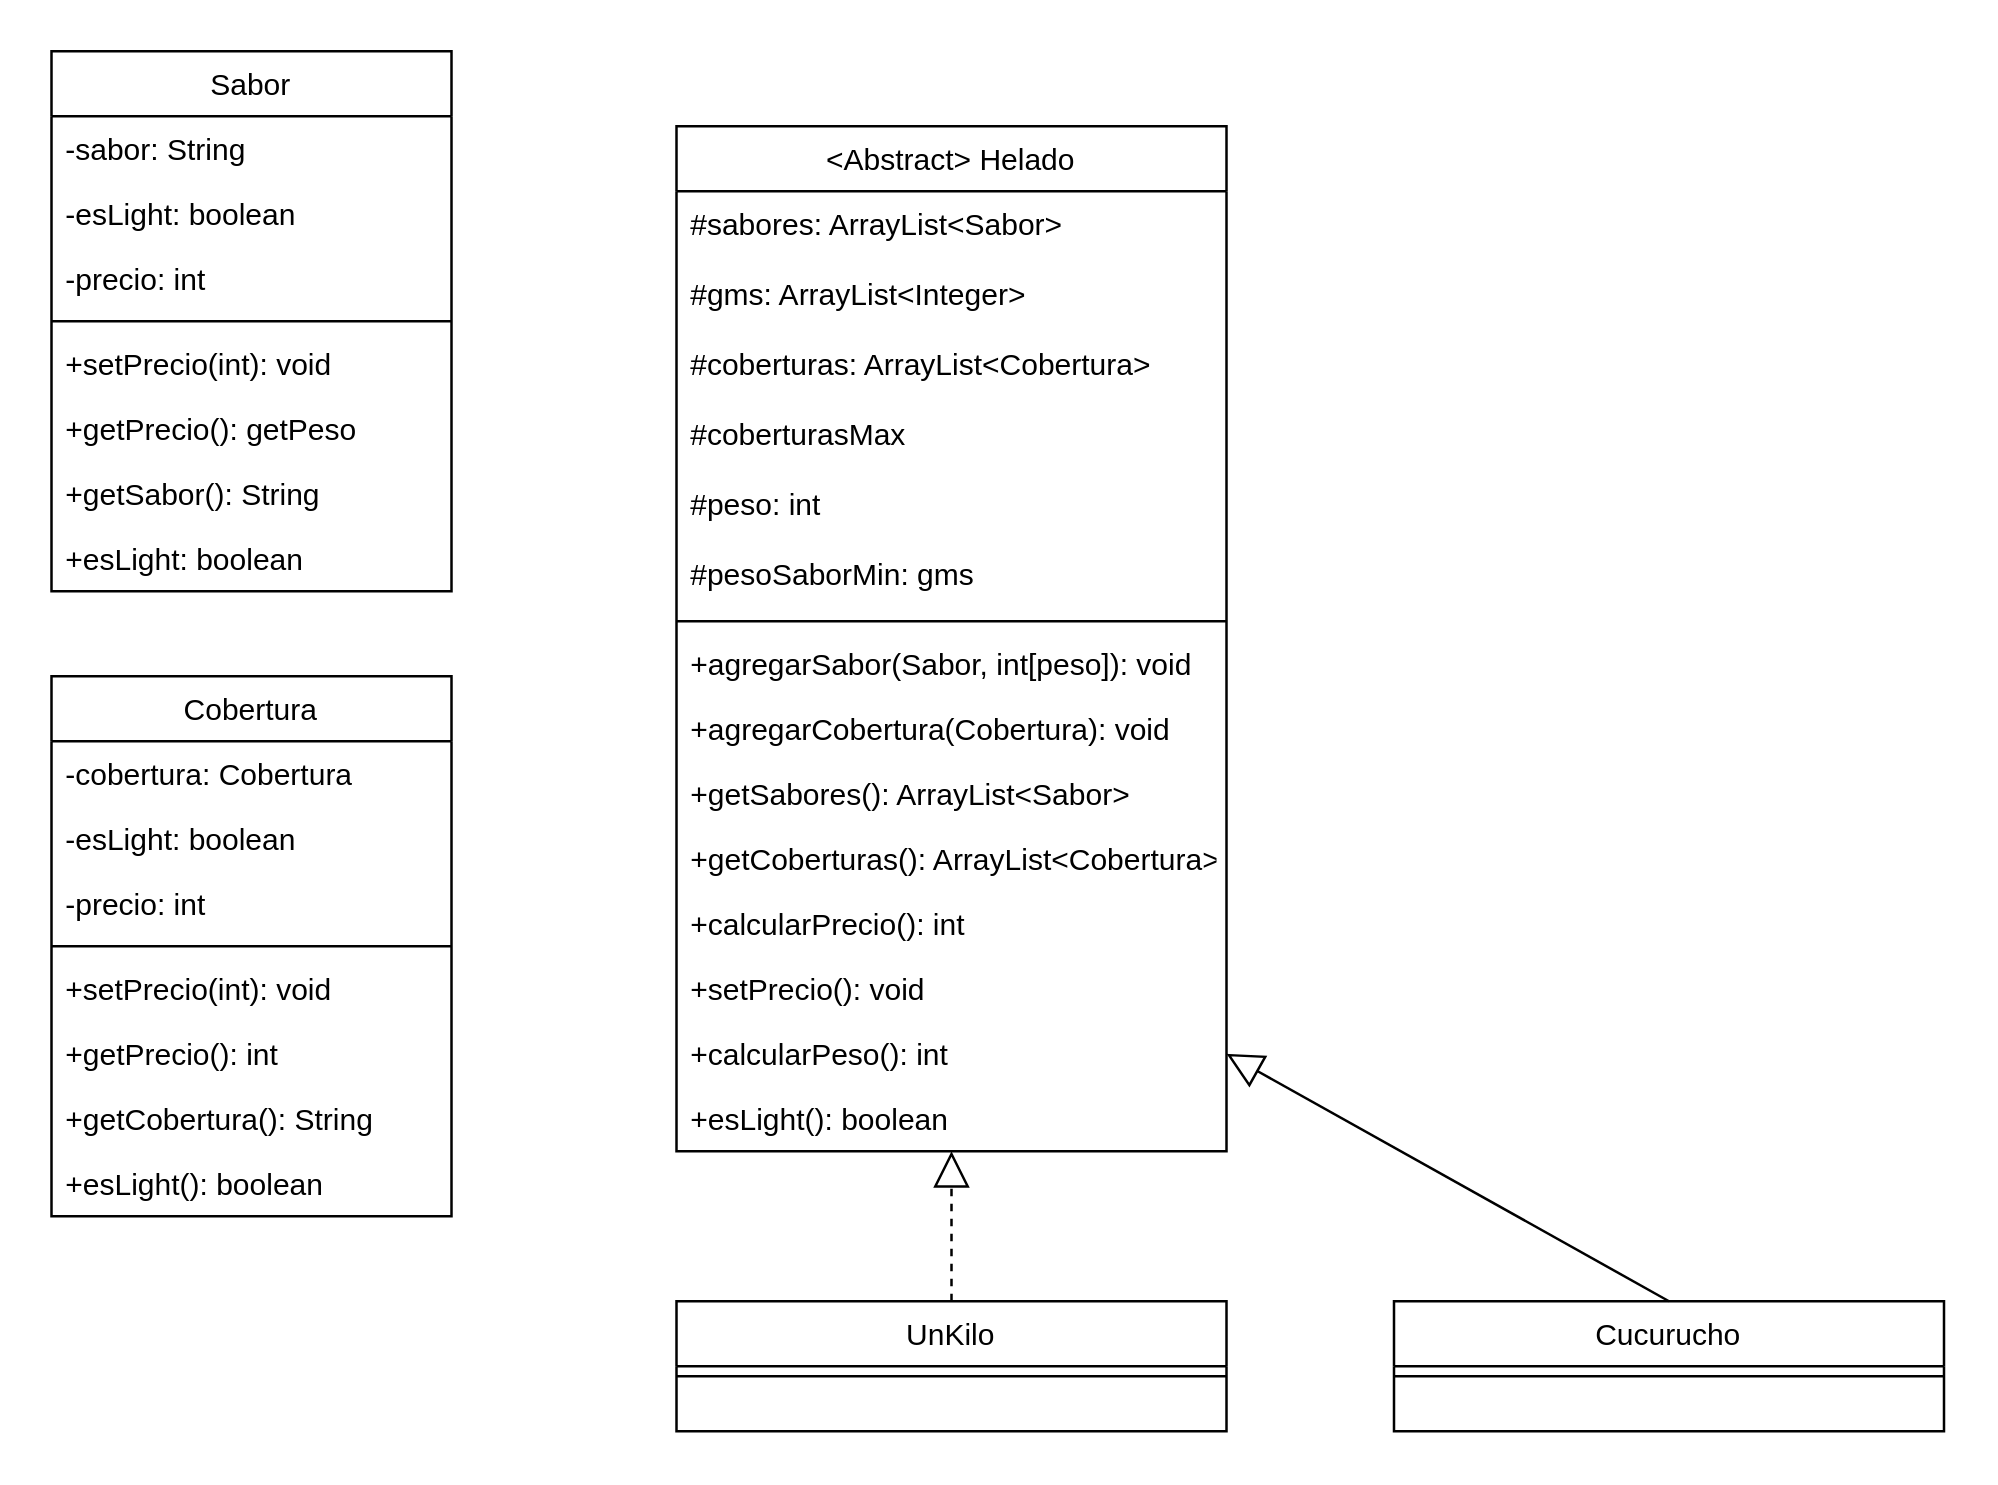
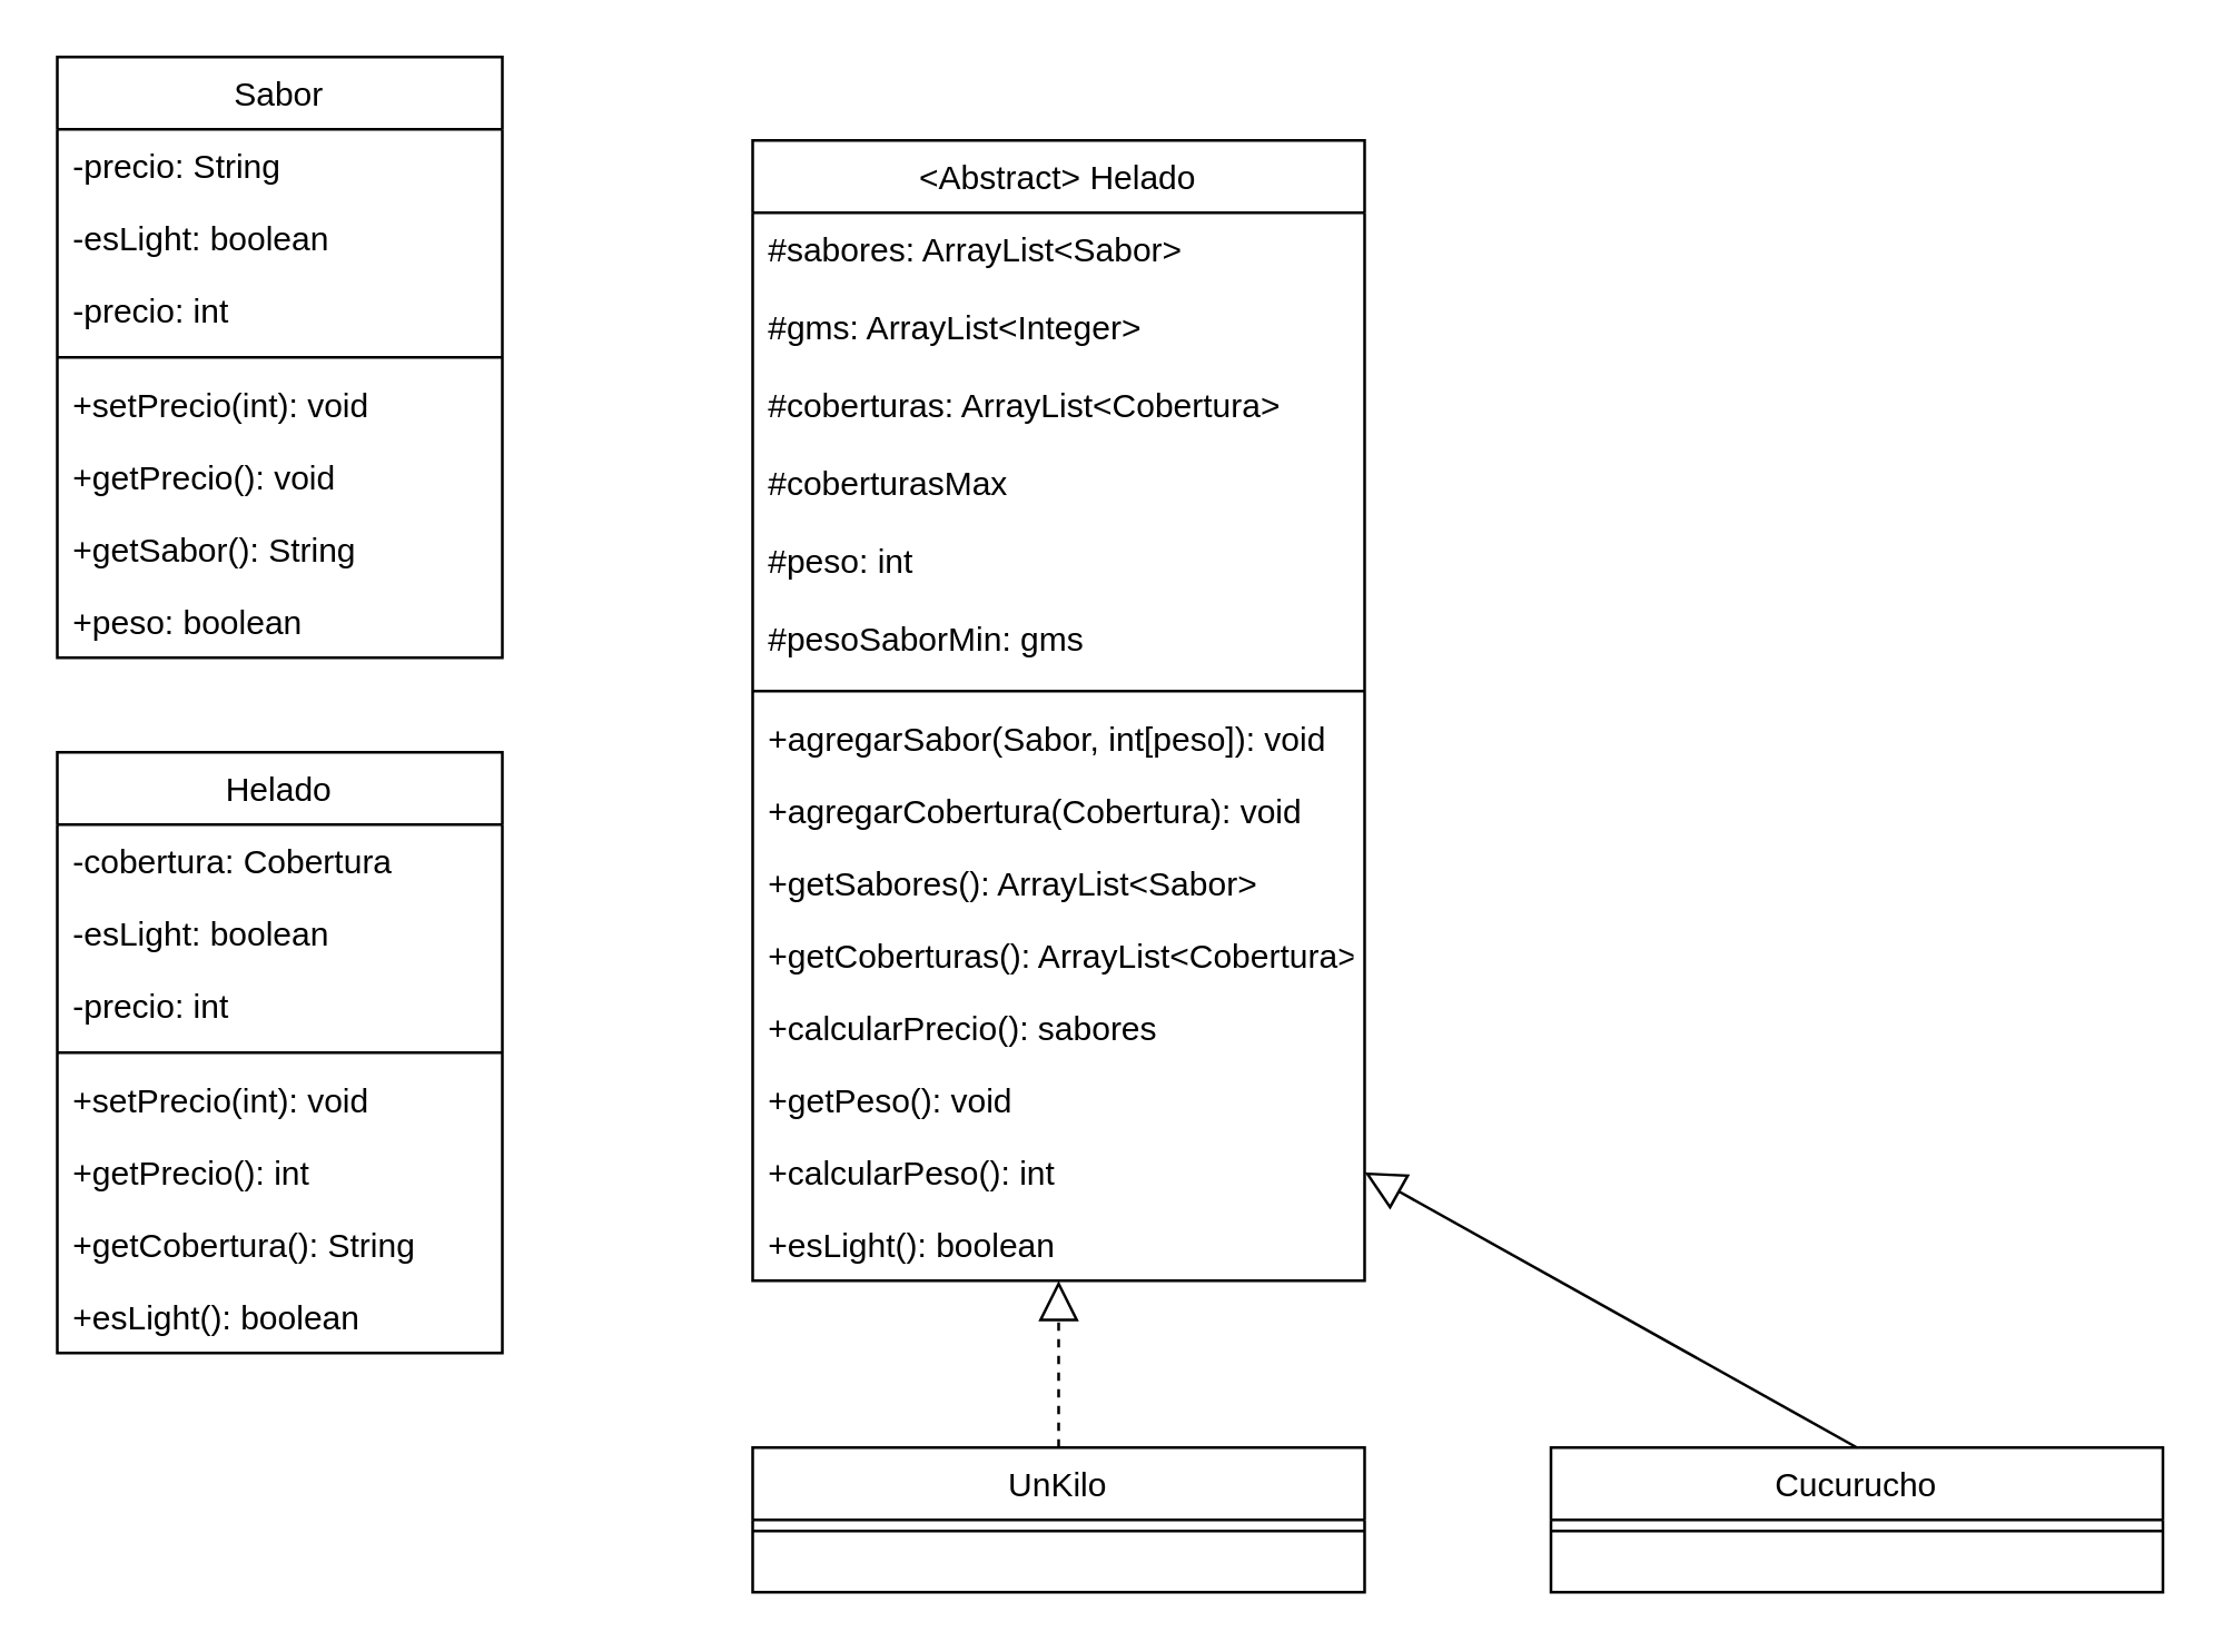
  <mxCell id="0" />
  <mxCell id="1" parent="0" />
  <mxCell id="2" value="Sabor" style="swimlane;fontStyle=0;align=center;verticalAlign=top;childLayout=stackLayout;horizontal=1;startSize=26;horizontalStack=0;resizeParent=1;resizeLast=0;collapsible=1;marginBottom=0;rounded=0;shadow=0;strokeWidth=1;" parent="1" vertex="1"><mxGeometry x="20" y="20" width="160" height="216" as="geometry"><mxRectangle x="130" y="380" width="160" height="26" as="alternateBounds" /></mxGeometry></mxCell>
- <mxCell id="3" value="-sabor: String" style="text;align=left;verticalAlign=top;spacingLeft=4;spacingRight=4;overflow=hidden;rotatable=0;points=[[0,0.5],[1,0.5]];portConstraint=eastwest;" parent="2" vertex="1"><mxGeometry y="26" width="160" height="26" as="geometry" /></mxCell>
+ <mxCell id="3" value="-precio: String" style="text;align=left;verticalAlign=top;spacingLeft=4;spacingRight=4;overflow=hidden;rotatable=0;points=[[0,0.5],[1,0.5]];portConstraint=eastwest;" parent="2" vertex="1"><mxGeometry y="26" width="160" height="26" as="geometry" /></mxCell>
  <mxCell id="4" value="-esLight: boolean" style="text;align=left;verticalAlign=top;spacingLeft=4;spacingRight=4;overflow=hidden;rotatable=0;points=[[0,0.5],[1,0.5]];portConstraint=eastwest;" parent="2" vertex="1"><mxGeometry y="52" width="160" height="26" as="geometry" /></mxCell>
  <mxCell id="5" value="-precio: int" style="text;align=left;verticalAlign=top;spacingLeft=4;spacingRight=4;overflow=hidden;rotatable=0;points=[[0,0.5],[1,0.5]];portConstraint=eastwest;" parent="2" vertex="1"><mxGeometry y="78" width="160" height="26" as="geometry" /></mxCell>
  <mxCell id="6" value="" style="line;html=1;strokeWidth=1;align=left;verticalAlign=middle;spacingTop=-1;spacingLeft=3;spacingRight=3;rotatable=0;labelPosition=right;points=[];portConstraint=eastwest;" parent="2" vertex="1"><mxGeometry y="104" width="160" height="8" as="geometry" /></mxCell>
  <mxCell id="7" value="+setPrecio(int): void" style="text;align=left;verticalAlign=top;spacingLeft=4;spacingRight=4;overflow=hidden;rotatable=0;points=[[0,0.5],[1,0.5]];portConstraint=eastwest;" parent="2" vertex="1"><mxGeometry y="112" width="160" height="26" as="geometry" /></mxCell>
- <mxCell id="8" value="+getPrecio(): getPeso" style="text;align=left;verticalAlign=top;spacingLeft=4;spacingRight=4;overflow=hidden;rotatable=0;points=[[0,0.5],[1,0.5]];portConstraint=eastwest;" vertex="1" parent="2"><mxGeometry y="138" width="160" height="26" as="geometry" /></mxCell>
+ <mxCell id="8" value="+getPrecio(): void" style="text;align=left;verticalAlign=top;spacingLeft=4;spacingRight=4;overflow=hidden;rotatable=0;points=[[0,0.5],[1,0.5]];portConstraint=eastwest;" vertex="1" parent="2"><mxGeometry y="138" width="160" height="26" as="geometry" /></mxCell>
  <mxCell id="9" value="+getSabor(): String" style="text;align=left;verticalAlign=top;spacingLeft=4;spacingRight=4;overflow=hidden;rotatable=0;points=[[0,0.5],[1,0.5]];portConstraint=eastwest;" vertex="1" parent="2"><mxGeometry y="164" width="160" height="26" as="geometry" /></mxCell>
- <mxCell id="10" value="+esLight: boolean" style="text;align=left;verticalAlign=top;spacingLeft=4;spacingRight=4;overflow=hidden;rotatable=0;points=[[0,0.5],[1,0.5]];portConstraint=eastwest;" vertex="1" parent="2"><mxGeometry y="190" width="160" height="26" as="geometry" /></mxCell>
+ <mxCell id="10" value="+peso: boolean" style="text;align=left;verticalAlign=top;spacingLeft=4;spacingRight=4;overflow=hidden;rotatable=0;points=[[0,0.5],[1,0.5]];portConstraint=eastwest;" vertex="1" parent="2"><mxGeometry y="190" width="160" height="26" as="geometry" /></mxCell>
  <mxCell id="11" value="&lt;Abstract&gt; Helado" style="swimlane;fontStyle=0;align=center;verticalAlign=top;childLayout=stackLayout;horizontal=1;startSize=26;horizontalStack=0;resizeParent=1;resizeLast=0;collapsible=1;marginBottom=0;rounded=0;shadow=0;strokeWidth=1;" parent="1" vertex="1"><mxGeometry x="270" y="50" width="220" height="410" as="geometry"><mxRectangle x="130" y="380" width="160" height="26" as="alternateBounds" /></mxGeometry></mxCell>
  <mxCell id="12" value="#sabores: ArrayList&lt;Sabor&gt;" style="text;align=left;verticalAlign=top;spacingLeft=4;spacingRight=4;overflow=hidden;rotatable=0;points=[[0,0.5],[1,0.5]];portConstraint=eastwest;" parent="11" vertex="1"><mxGeometry y="26" width="220" height="28" as="geometry" /></mxCell>
  <mxCell id="13" value="#gms: ArrayList&lt;Integer&gt;" style="text;align=left;verticalAlign=top;spacingLeft=4;spacingRight=4;overflow=hidden;rotatable=0;points=[[0,0.5],[1,0.5]];portConstraint=eastwest;" vertex="1" parent="11"><mxGeometry y="54" width="220" height="28" as="geometry" /></mxCell>
  <mxCell id="14" value="#coberturas: ArrayList&lt;Cobertura&gt;" style="text;align=left;verticalAlign=top;spacingLeft=4;spacingRight=4;overflow=hidden;rotatable=0;points=[[0,0.5],[1,0.5]];portConstraint=eastwest;" parent="11" vertex="1"><mxGeometry y="82" width="220" height="28" as="geometry" /></mxCell>
  <mxCell id="15" value="#coberturasMax" style="text;align=left;verticalAlign=top;spacingLeft=4;spacingRight=4;overflow=hidden;rotatable=0;points=[[0,0.5],[1,0.5]];portConstraint=eastwest;" vertex="1" parent="11"><mxGeometry y="110" width="220" height="28" as="geometry" /></mxCell>
  <mxCell id="16" value="#peso: int" style="text;align=left;verticalAlign=top;spacingLeft=4;spacingRight=4;overflow=hidden;rotatable=0;points=[[0,0.5],[1,0.5]];portConstraint=eastwest;" vertex="1" parent="11"><mxGeometry y="138" width="220" height="28" as="geometry" /></mxCell>
  <mxCell id="17" value="#pesoSaborMin: gms" style="text;align=left;verticalAlign=top;spacingLeft=4;spacingRight=4;overflow=hidden;rotatable=0;points=[[0,0.5],[1,0.5]];portConstraint=eastwest;" parent="11" vertex="1"><mxGeometry y="166" width="220" height="28" as="geometry" /></mxCell>
  <mxCell id="18" value="" style="line;html=1;strokeWidth=1;align=left;verticalAlign=middle;spacingTop=-1;spacingLeft=3;spacingRight=3;rotatable=0;labelPosition=right;points=[];portConstraint=eastwest;" parent="11" vertex="1"><mxGeometry y="194" width="220" height="8" as="geometry" /></mxCell>
  <mxCell id="19" value="+agregarSabor(Sabor, int[peso]): void" style="text;align=left;verticalAlign=top;spacingLeft=4;spacingRight=4;overflow=hidden;rotatable=0;points=[[0,0.5],[1,0.5]];portConstraint=eastwest;" parent="11" vertex="1"><mxGeometry y="202" width="220" height="26" as="geometry" /></mxCell>
  <mxCell id="20" value="+agregarCobertura(Cobertura): void" style="text;align=left;verticalAlign=top;spacingLeft=4;spacingRight=4;overflow=hidden;rotatable=0;points=[[0,0.5],[1,0.5]];portConstraint=eastwest;" vertex="1" parent="11"><mxGeometry y="228" width="220" height="26" as="geometry" /></mxCell>
  <mxCell id="21" value="+getSabores(): ArrayList&lt;Sabor&gt;" style="text;align=left;verticalAlign=top;spacingLeft=4;spacingRight=4;overflow=hidden;rotatable=0;points=[[0,0.5],[1,0.5]];portConstraint=eastwest;" parent="11" vertex="1"><mxGeometry y="254" width="220" height="26" as="geometry" /></mxCell>
  <mxCell id="22" value="+getCoberturas(): ArrayList&lt;Cobertura&gt;" style="text;align=left;verticalAlign=top;spacingLeft=4;spacingRight=4;overflow=hidden;rotatable=0;points=[[0,0.5],[1,0.5]];portConstraint=eastwest;" parent="11" vertex="1"><mxGeometry y="280" width="220" height="26" as="geometry" /></mxCell>
- <mxCell id="23" value="+calcularPrecio(): int" style="text;align=left;verticalAlign=top;spacingLeft=4;spacingRight=4;overflow=hidden;rotatable=0;points=[[0,0.5],[1,0.5]];portConstraint=eastwest;" parent="11" vertex="1"><mxGeometry y="306" width="220" height="26" as="geometry" /></mxCell>
- <mxCell id="24" value="+setPrecio(): void" style="text;align=left;verticalAlign=top;spacingLeft=4;spacingRight=4;overflow=hidden;rotatable=0;points=[[0,0.5],[1,0.5]];portConstraint=eastwest;" vertex="1" parent="11"><mxGeometry y="332" width="220" height="26" as="geometry" /></mxCell>
+ <mxCell id="23" value="+calcularPrecio(): sabores" style="text;align=left;verticalAlign=top;spacingLeft=4;spacingRight=4;overflow=hidden;rotatable=0;points=[[0,0.5],[1,0.5]];portConstraint=eastwest;" parent="11" vertex="1"><mxGeometry y="306" width="220" height="26" as="geometry" /></mxCell>
+ <mxCell id="24" value="+getPeso(): void" style="text;align=left;verticalAlign=top;spacingLeft=4;spacingRight=4;overflow=hidden;rotatable=0;points=[[0,0.5],[1,0.5]];portConstraint=eastwest;" vertex="1" parent="11"><mxGeometry y="332" width="220" height="26" as="geometry" /></mxCell>
  <mxCell id="25" value="+calcularPeso(): int" style="text;align=left;verticalAlign=top;spacingLeft=4;spacingRight=4;overflow=hidden;rotatable=0;points=[[0,0.5],[1,0.5]];portConstraint=eastwest;" parent="11" vertex="1"><mxGeometry y="358" width="220" height="26" as="geometry" /></mxCell>
  <mxCell id="26" value="+esLight(): boolean" style="text;align=left;verticalAlign=top;spacingLeft=4;spacingRight=4;overflow=hidden;rotatable=0;points=[[0,0.5],[1,0.5]];portConstraint=eastwest;" vertex="1" parent="11"><mxGeometry y="384" width="220" height="26" as="geometry" /></mxCell>
  <mxCell id="27" value="UnKilo" style="swimlane;fontStyle=0;align=center;verticalAlign=top;childLayout=stackLayout;horizontal=1;startSize=26;horizontalStack=0;resizeParent=1;resizeLast=0;collapsible=1;marginBottom=0;rounded=0;shadow=0;strokeWidth=1;" parent="1" vertex="1"><mxGeometry x="270" y="520" width="220" height="52" as="geometry"><mxRectangle x="130" y="380" width="160" height="26" as="alternateBounds" /></mxGeometry></mxCell>
  <mxCell id="28" value="" style="line;html=1;strokeWidth=1;align=left;verticalAlign=middle;spacingTop=-1;spacingLeft=3;spacingRight=3;rotatable=0;labelPosition=right;points=[];portConstraint=eastwest;" parent="27" vertex="1"><mxGeometry y="26" width="220" height="8" as="geometry" /></mxCell>
  <mxCell id="29" value="" style="endArrow=block;dashed=1;endFill=0;endSize=12;html=1;rounded=0;exitX=0.5;exitY=0;exitDx=0;exitDy=0;entryX=0.5;entryY=1;entryDx=0;entryDy=0;" parent="1" source="27" target="11" edge="1"><mxGeometry width="160" relative="1" as="geometry"><mxPoint x="310" y="280" as="sourcePoint" /><mxPoint x="470" y="280" as="targetPoint" /></mxGeometry></mxCell>
- <mxCell id="30" value="Cobertura" style="swimlane;fontStyle=0;align=center;verticalAlign=top;childLayout=stackLayout;horizontal=1;startSize=26;horizontalStack=0;resizeParent=1;resizeLast=0;collapsible=1;marginBottom=0;rounded=0;shadow=0;strokeWidth=1;" parent="1" vertex="1"><mxGeometry x="20" y="270" width="160" height="216" as="geometry"><mxRectangle x="130" y="380" width="160" height="26" as="alternateBounds" /></mxGeometry></mxCell>
+ <mxCell id="30" value="Helado" style="swimlane;fontStyle=0;align=center;verticalAlign=top;childLayout=stackLayout;horizontal=1;startSize=26;horizontalStack=0;resizeParent=1;resizeLast=0;collapsible=1;marginBottom=0;rounded=0;shadow=0;strokeWidth=1;" parent="1" vertex="1"><mxGeometry x="20" y="270" width="160" height="216" as="geometry"><mxRectangle x="130" y="380" width="160" height="26" as="alternateBounds" /></mxGeometry></mxCell>
  <mxCell id="31" value="-cobertura: Cobertura" style="text;align=left;verticalAlign=top;spacingLeft=4;spacingRight=4;overflow=hidden;rotatable=0;points=[[0,0.5],[1,0.5]];portConstraint=eastwest;" parent="30" vertex="1"><mxGeometry y="26" width="160" height="26" as="geometry" /></mxCell>
  <mxCell id="32" value="-esLight: boolean" style="text;align=left;verticalAlign=top;spacingLeft=4;spacingRight=4;overflow=hidden;rotatable=0;points=[[0,0.5],[1,0.5]];portConstraint=eastwest;" parent="30" vertex="1"><mxGeometry y="52" width="160" height="26" as="geometry" /></mxCell>
  <mxCell id="33" value="-precio: int" style="text;align=left;verticalAlign=top;spacingLeft=4;spacingRight=4;overflow=hidden;rotatable=0;points=[[0,0.5],[1,0.5]];portConstraint=eastwest;" parent="30" vertex="1"><mxGeometry y="78" width="160" height="26" as="geometry" /></mxCell>
  <mxCell id="34" value="" style="line;html=1;strokeWidth=1;align=left;verticalAlign=middle;spacingTop=-1;spacingLeft=3;spacingRight=3;rotatable=0;labelPosition=right;points=[];portConstraint=eastwest;" parent="30" vertex="1"><mxGeometry y="104" width="160" height="8" as="geometry" /></mxCell>
  <mxCell id="35" value="+setPrecio(int): void" style="text;align=left;verticalAlign=top;spacingLeft=4;spacingRight=4;overflow=hidden;rotatable=0;points=[[0,0.5],[1,0.5]];portConstraint=eastwest;" parent="30" vertex="1"><mxGeometry y="112" width="160" height="26" as="geometry" /></mxCell>
  <mxCell id="36" value="+getPrecio(): int" style="text;align=left;verticalAlign=top;spacingLeft=4;spacingRight=4;overflow=hidden;rotatable=0;points=[[0,0.5],[1,0.5]];portConstraint=eastwest;" vertex="1" parent="30"><mxGeometry y="138" width="160" height="26" as="geometry" /></mxCell>
  <mxCell id="37" value="+getCobertura(): String" style="text;align=left;verticalAlign=top;spacingLeft=4;spacingRight=4;overflow=hidden;rotatable=0;points=[[0,0.5],[1,0.5]];portConstraint=eastwest;" vertex="1" parent="30"><mxGeometry y="164" width="160" height="26" as="geometry" /></mxCell>
  <mxCell id="38" value="+esLight(): boolean" style="text;align=left;verticalAlign=top;spacingLeft=4;spacingRight=4;overflow=hidden;rotatable=0;points=[[0,0.5],[1,0.5]];portConstraint=eastwest;" vertex="1" parent="30"><mxGeometry y="190" width="160" height="26" as="geometry" /></mxCell>
  <mxCell id="39" value="Cucurucho" style="swimlane;fontStyle=0;align=center;verticalAlign=top;childLayout=stackLayout;horizontal=1;startSize=26;horizontalStack=0;resizeParent=1;resizeLast=0;collapsible=1;marginBottom=0;rounded=0;shadow=0;strokeWidth=1;" parent="1" vertex="1"><mxGeometry x="557" y="520" width="220" height="52" as="geometry"><mxRectangle x="130" y="380" width="160" height="26" as="alternateBounds" /></mxGeometry></mxCell>
  <mxCell id="40" value="" style="line;html=1;strokeWidth=1;align=left;verticalAlign=middle;spacingTop=-1;spacingLeft=3;spacingRight=3;rotatable=0;labelPosition=right;points=[];portConstraint=eastwest;" parent="39" vertex="1"><mxGeometry y="26" width="220" height="8" as="geometry" /></mxCell>
  <mxCell id="41" value="" style="endArrow=block;dashed=0;endFill=0;endSize=12;html=1;rounded=0;exitX=0.5;exitY=0;exitDx=0;exitDy=0;entryX=1;entryY=0.5;entryDx=0;entryDy=0;" parent="1" source="39" target="25" edge="1"><mxGeometry width="160" relative="1" as="geometry"><mxPoint x="390" y="380" as="sourcePoint" /><mxPoint x="390" y="320" as="targetPoint" /></mxGeometry></mxCell>
